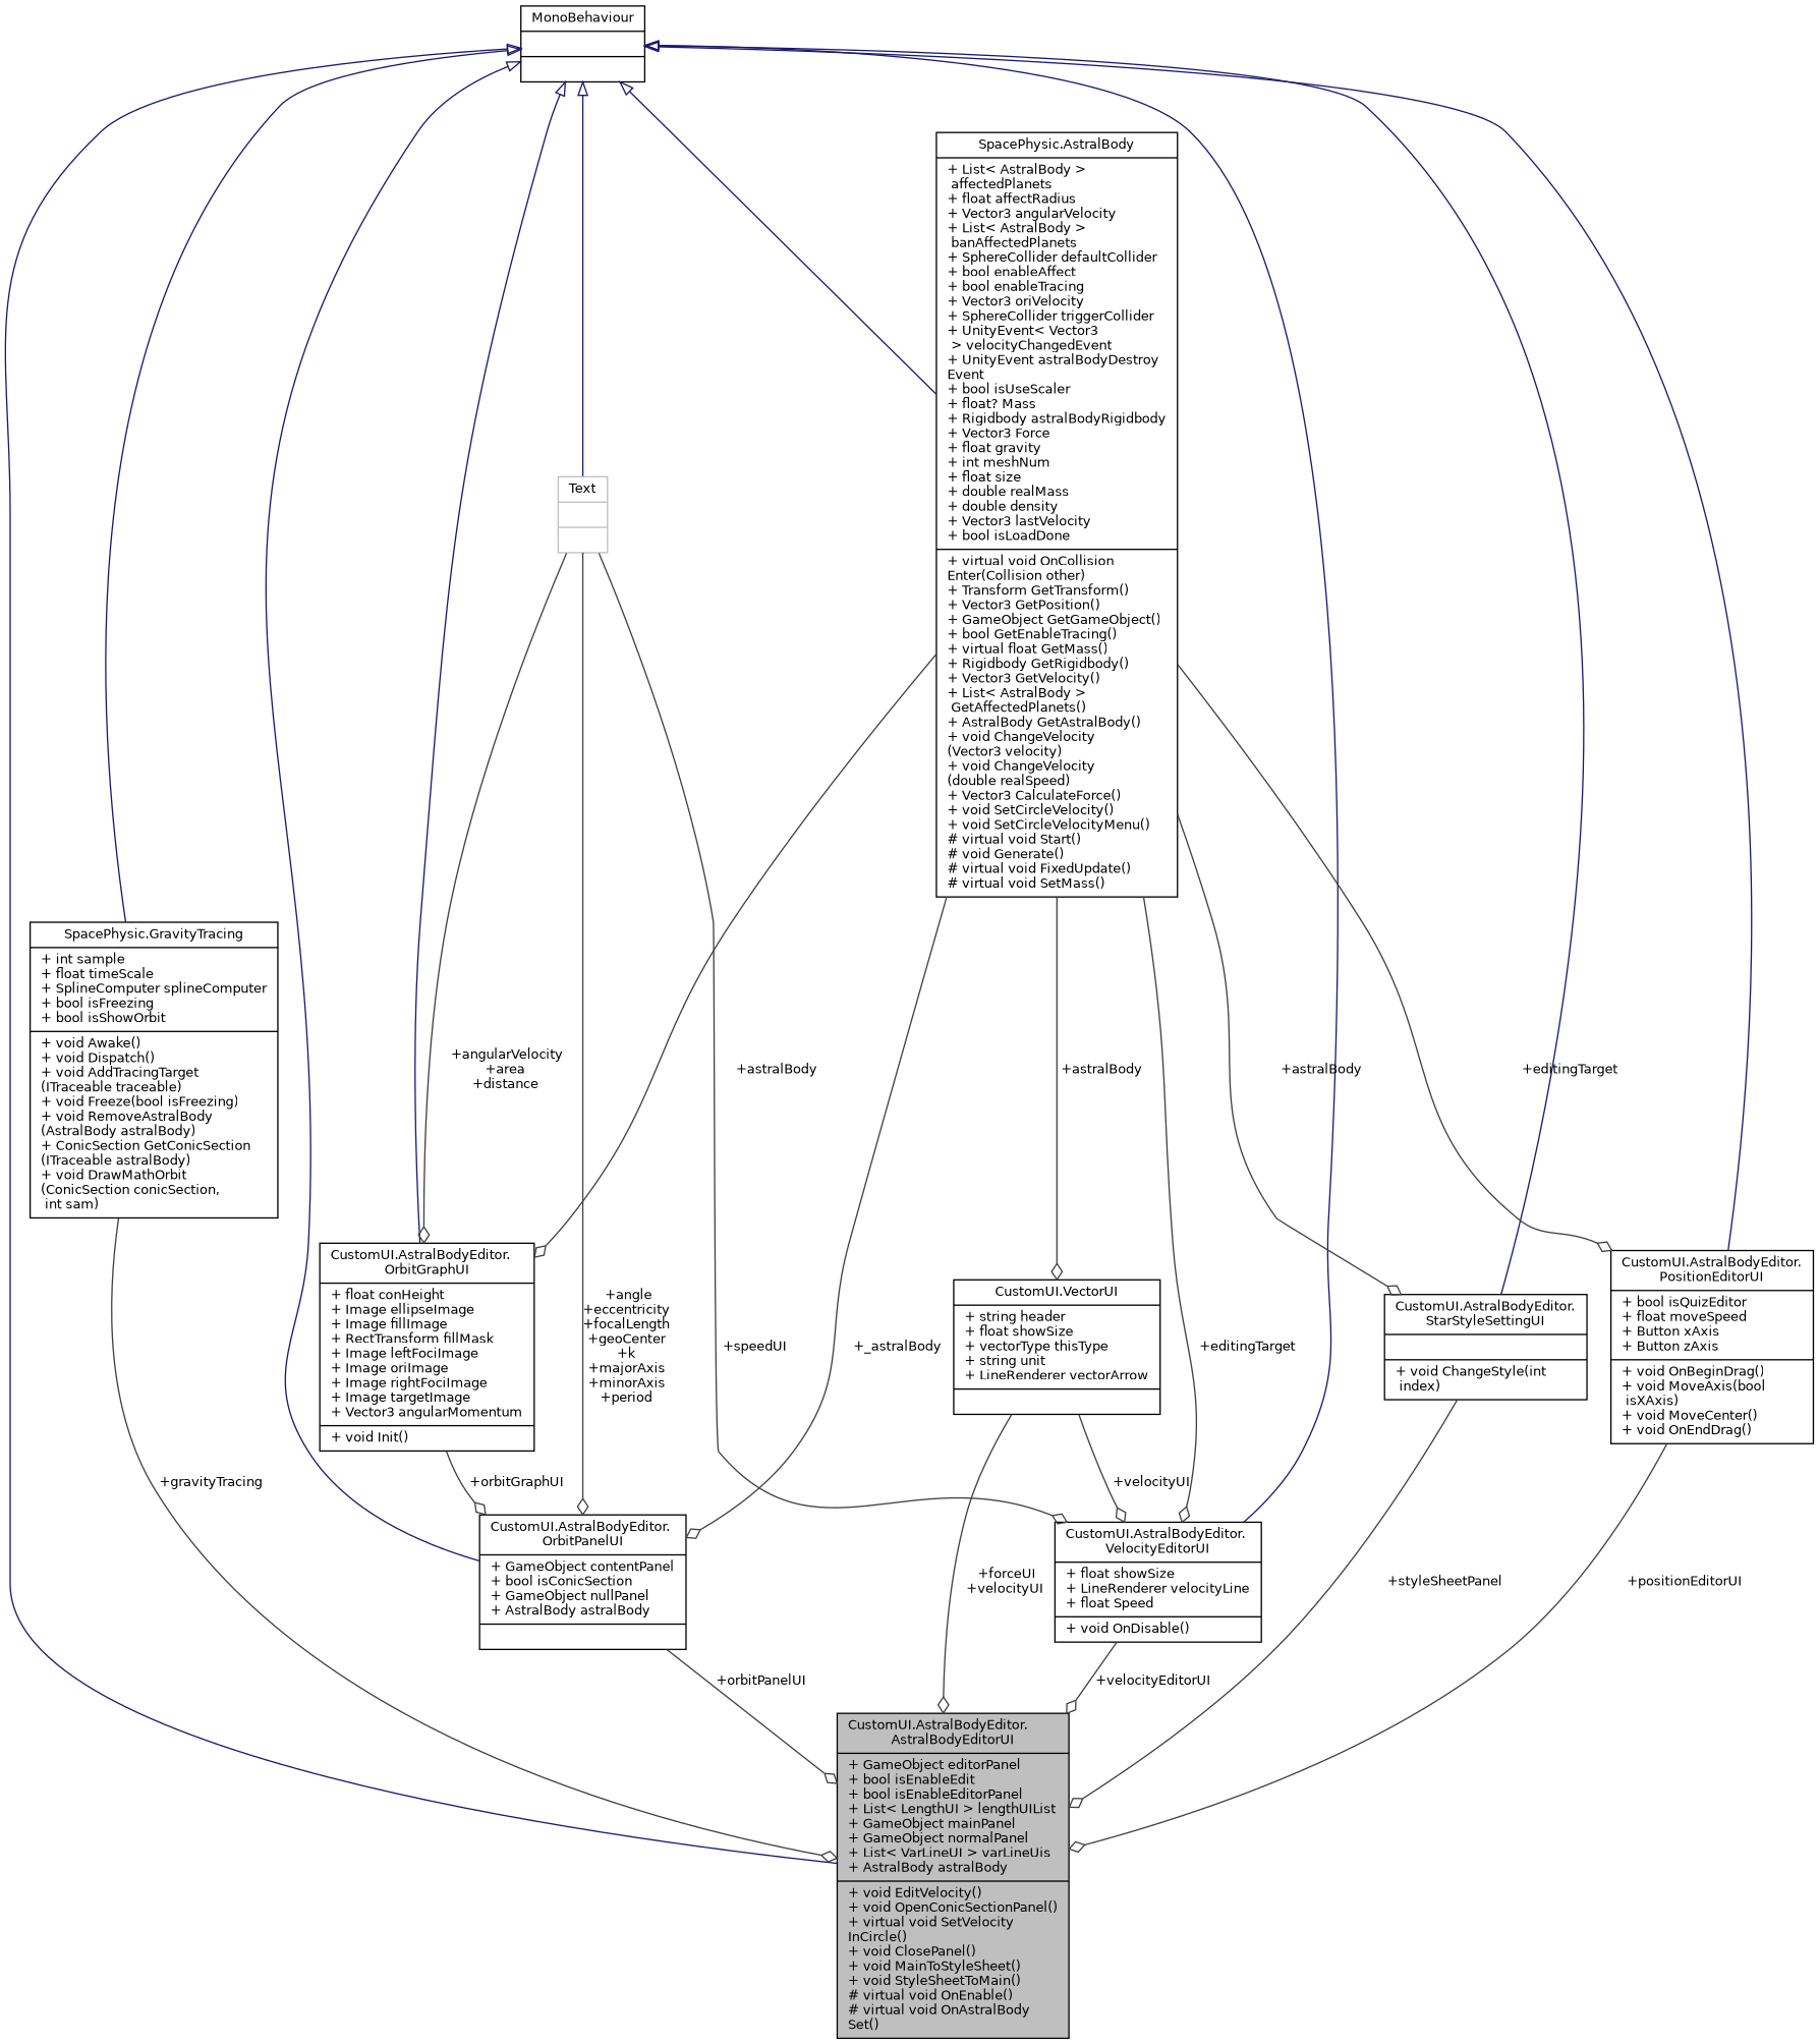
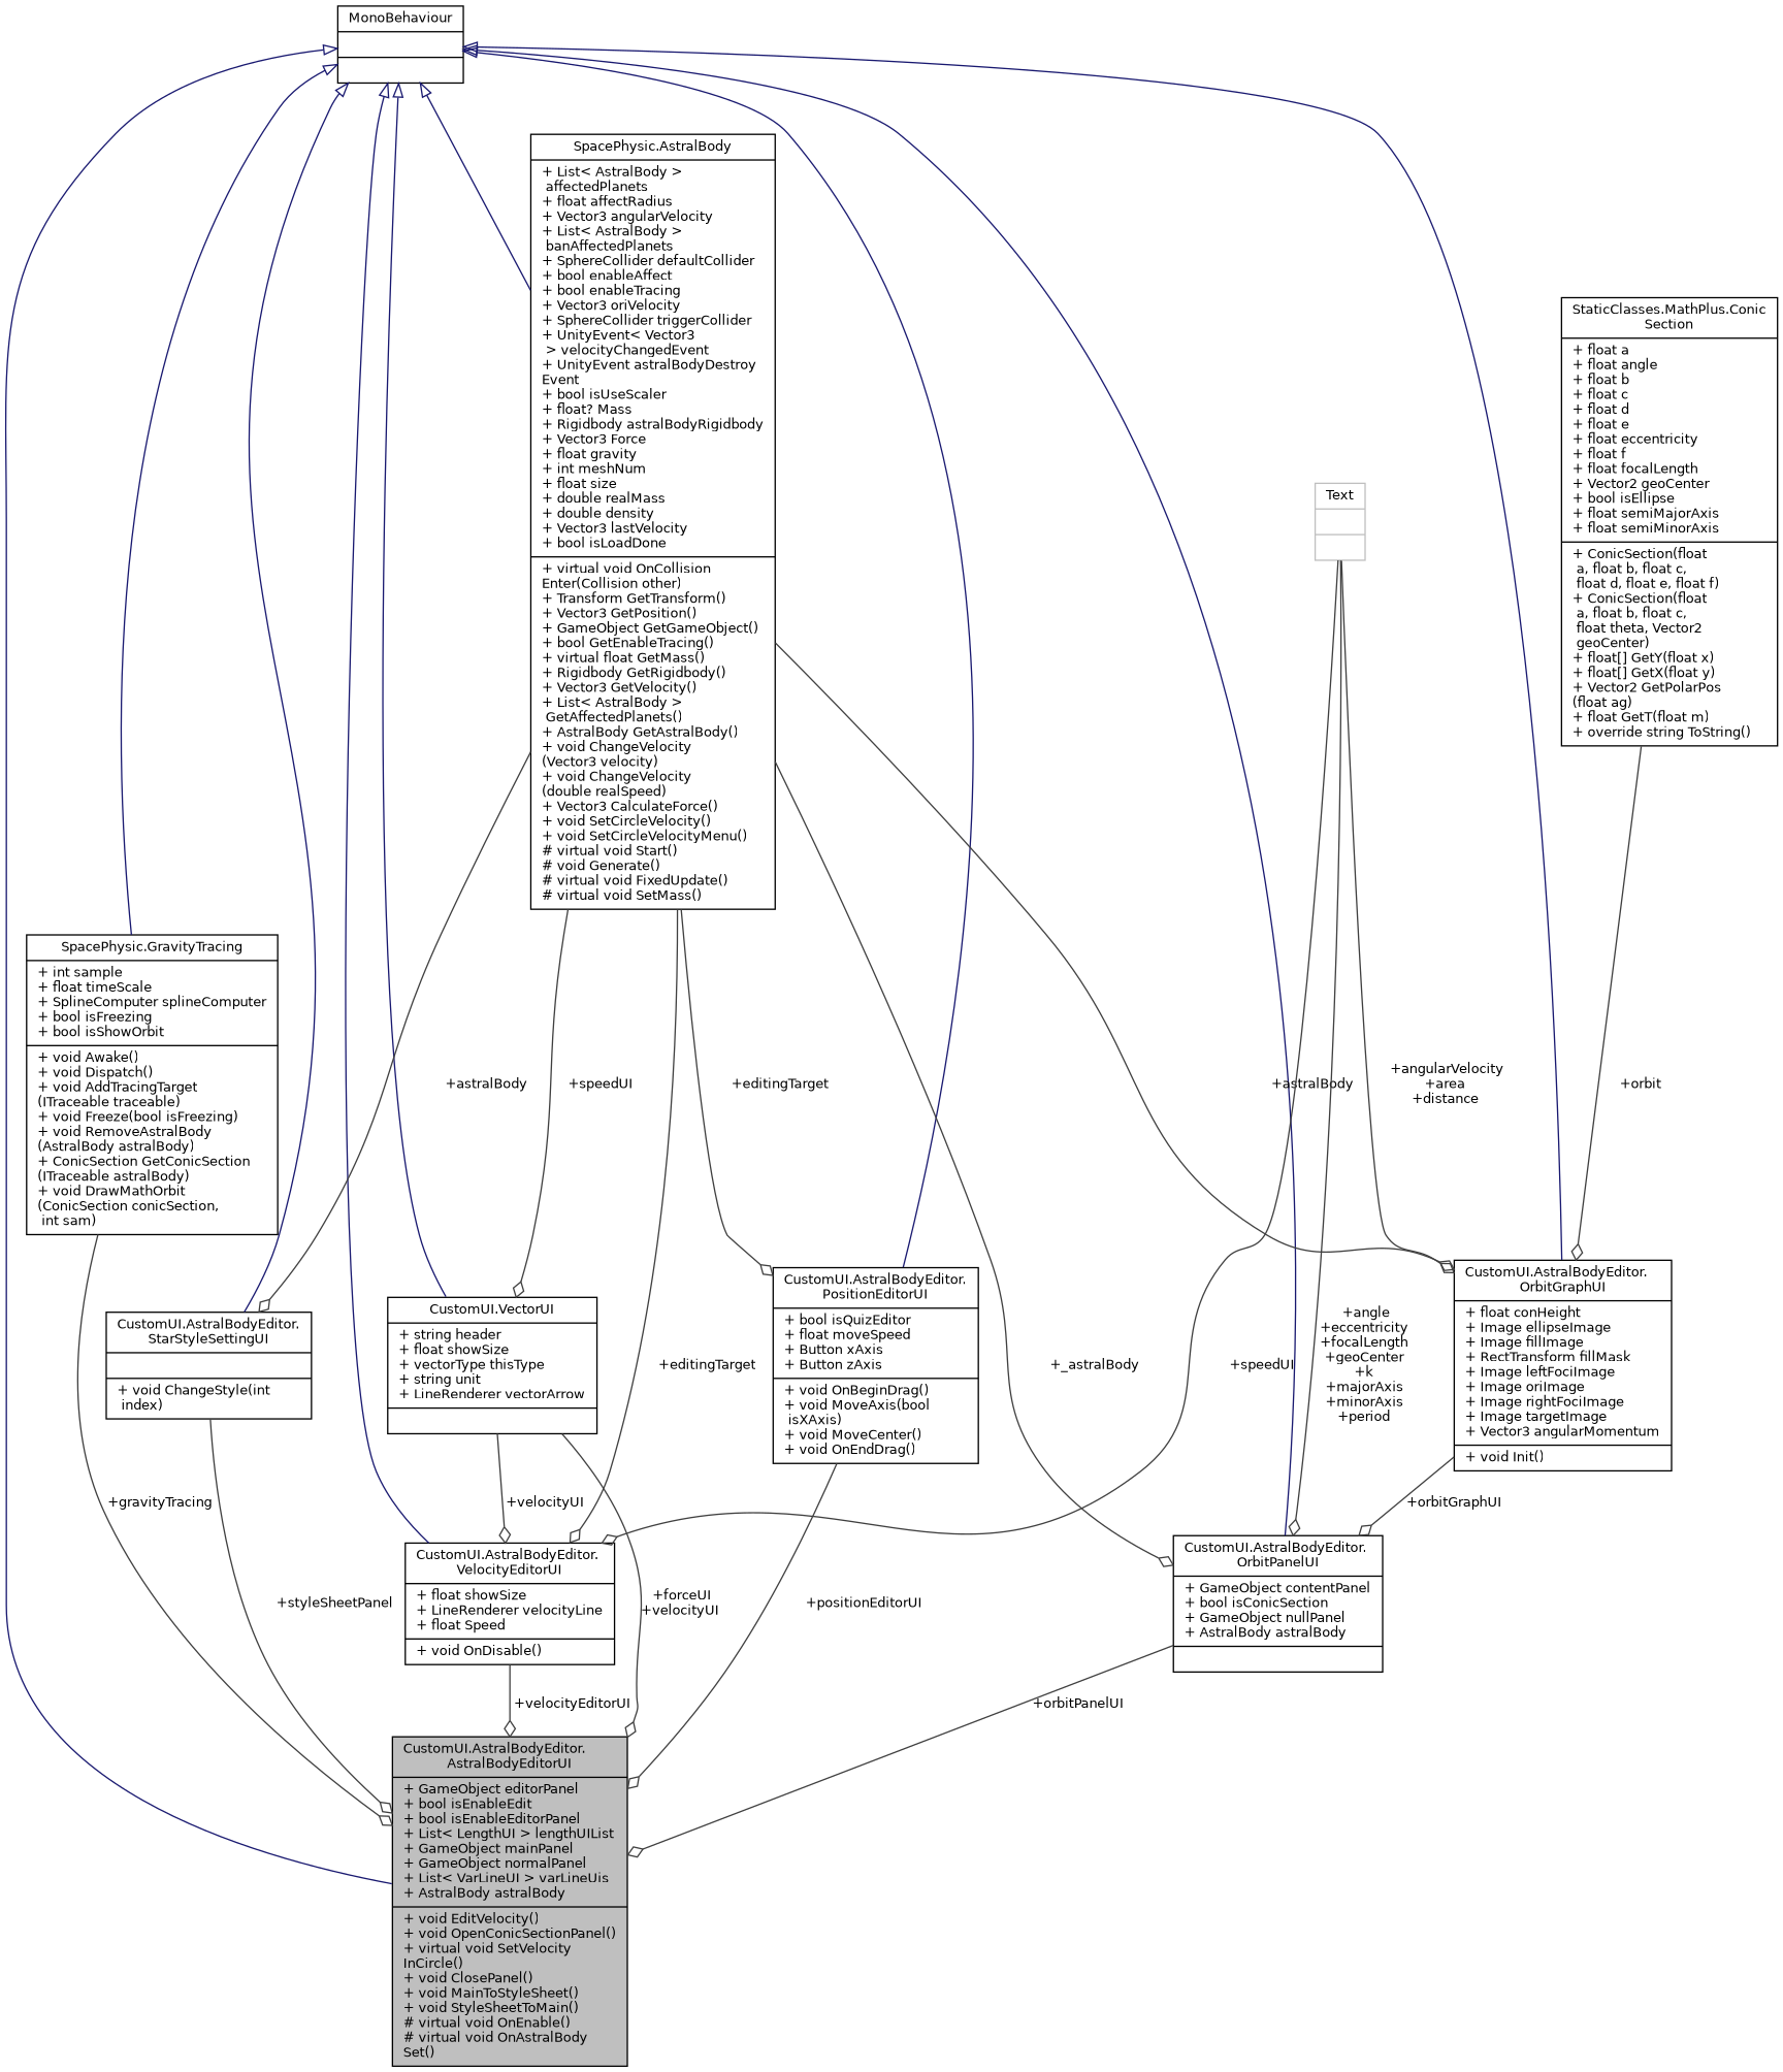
  digraph {
    node [color=black fillcolor=white fontname=Helvetica fontsize=10 shape=record style=filled]
    edge [color=grey25 fontname=Helvetica fontsize=10 labelfontname=Helvetica labelfontsize=10 style=solid arrowhead=odiamond]
    n1 [fillcolor=grey75 fontcolor=black height=0.2 label="{CustomUI.AstralBodyEditor.\lAstralBodyEditorUI\n|+ GameObject editorPanel\l+ bool isEnableEdit\l+ bool isEnableEditorPanel\l+ List\< LengthUI \> lengthUIList\l+ GameObject mainPanel\l+ GameObject normalPanel\l+ List\< VarLineUI \> varLineUis\l+ AstralBody astralBody\l|+ void EditVelocity()\l+ void OpenConicSectionPanel()\l+ virtual void SetVelocity\lInCircle()\l+ void ClosePanel()\l+ void MainToStyleSheet()\l+ void StyleSheetToMain()\l# virtual void OnEnable()\l# virtual void OnAstralBody\lSet()\l}" width=0.4]
    n2 [height=0.2 label="{MonoBehaviour\n||}" width=0.4]
    n3 [height=0.2 label="{CustomUI.VectorUI\n|+ string header\l+ float showSize\l+ vectorType thisType\l+ string unit\l+ LineRenderer vectorArrow\l|}" width=0.4]
    n4 [height=0.2 label="{SpacePhysic.AstralBody\n|+ List\< AstralBody \>\l affectedPlanets\l+ float affectRadius\l+ Vector3 angularVelocity\l+ List\< AstralBody \>\l banAffectedPlanets\l+ SphereCollider defaultCollider\l+ bool enableAffect\l+ bool enableTracing\l+ Vector3 oriVelocity\l+ SphereCollider triggerCollider\l+ UnityEvent\< Vector3\l \> velocityChangedEvent\l+ UnityEvent astralBodyDestroy\lEvent\l+ bool isUseScaler\l+ float? Mass\l+ Rigidbody astralBodyRigidbody\l+ Vector3 Force\l+ float gravity\l+ int meshNum\l+ float size\l+ double realMass\l+ double density\l+ Vector3 lastVelocity\l+ bool isLoadDone\l|+ virtual void OnCollision\lEnter(Collision other)\l+ Transform GetTransform()\l+ Vector3 GetPosition()\l+ GameObject GetGameObject()\l+ bool GetEnableTracing()\l+ virtual float GetMass()\l+ Rigidbody GetRigidbody()\l+ Vector3 GetVelocity()\l+ List\< AstralBody \>\l GetAffectedPlanets()\l+ AstralBody GetAstralBody()\l+ void ChangeVelocity\l(Vector3 velocity)\l+ void ChangeVelocity\l(double realSpeed)\l+ Vector3 CalculateForce()\l+ void SetCircleVelocity()\l+ void SetCircleVelocityMenu()\l# virtual void Start()\l# void Generate()\l# virtual void FixedUpdate()\l# virtual void SetMass()\l}" width=0.4]
    n5 [height=0.2 label="{SpacePhysic.GravityTracing\n|+ int sample\l+ float timeScale\l+ SplineComputer splineComputer\l+ bool isFreezing\l+ bool isShowOrbit\l|+ void Awake()\l+ void Dispatch()\l+ void AddTracingTarget\l(ITraceable traceable)\l+ void Freeze(bool isFreezing)\l+ void RemoveAstralBody\l(AstralBody astralBody)\l+ ConicSection GetConicSection\l(ITraceable astralBody)\l+ void DrawMathOrbit\l(ConicSection conicSection,\l int sam)\l}" width=0.4]
    n6 [height=0.2 label="{CustomUI.AstralBodyEditor.\lOrbitPanelUI\n|+ GameObject contentPanel\l+ bool isConicSection\l+ GameObject nullPanel\l+ AstralBody astralBody\l|}" width=0.4]
    n7 [height=0.2 label="{CustomUI.AstralBodyEditor.\lOrbitGraphUI\n|+ float conHeight\l+ Image ellipseImage\l+ Image fillImage\l+ RectTransform fillMask\l+ Image leftFociImage\l+ Image oriImage\l+ Image rightFociImage\l+ Image targetImage\l+ Vector3 angularMomentum\l|+ void Init()\l}" width=0.4]
    n8 [height=0.2 label="{CustomUI.AstralBodyEditor.\lStarStyleSettingUI\n||+ void ChangeStyle(int\l index)\l}" width=0.4]
    n9 [height=0.2 label="{CustomUI.AstralBodyEditor.\lVelocityEditorUI\n|+ float showSize\l+ LineRenderer velocityLine\l+ float Speed\l|+ void OnDisable()\l}" width=0.4]
    n10 [height=0.2 label="{CustomUI.AstralBodyEditor.\lPositionEditorUI\n|+ bool isQuizEditor\l+ float moveSpeed\l+ Button xAxis\l+ Button zAxis\l|+ void OnBeginDrag()\l+ void MoveAxis(bool\l isXAxis)\l+ void MoveCenter()\l+ void OnEndDrag()\l}" width=0.4]
    n11 [color=grey75 height=0.2 label="{Text\n||}" width=0.4]
+   n12 [height=0.2 label="{StaticClasses.MathPlus.Conic\lSection\n|+ float a\l+ float angle\l+ float b\l+ float c\l+ float d\l+ float e\l+ float eccentricity\l+ float f\l+ float focalLength\l+ Vector2 geoCenter\l+ bool isEllipse\l+ float semiMajorAxis\l+ float semiMinorAxis\l|+  ConicSection(float\l a, float b, float c,\l float d, float e, float f)\l+  ConicSection(float\l a, float b, float c,\l float theta, Vector2\l geoCenter)\l+ float[] GetY(float x)\l+ float[] GetX(float y)\l+ Vector2 GetPolarPos\l(float ag)\l+ float GetT(float m)\l+ override string ToString()\l}" width=0.4]
    n2 -> n1 [arrowtail=onormal color=midnightblue dir=back arrowhead=""]
-   n2 -> n11 [arrowtail=onormal color=midnightblue dir=back arrowhead=""]
+   n2 -> n3 [arrowtail=onormal color=midnightblue dir=back arrowhead=""]
    n2 -> n4 [arrowtail=onormal color=midnightblue dir=back arrowhead=""]
    n2 -> n5 [arrowtail=onormal color=midnightblue dir=back arrowhead=""]
    n2 -> n6 [arrowtail=onormal color=midnightblue dir=back arrowhead=""]
    n2 -> n7 [arrowtail=onormal color=midnightblue dir=back arrowhead=""]
    n2 -> n8 [arrowtail=onormal color=midnightblue dir=back arrowhead=""]
    n2 -> n9 [arrowtail=onormal color=midnightblue dir=back arrowhead=""]
    n2 -> n10 [arrowtail=onormal color=midnightblue dir=back arrowhead=""]
    n3 -> n1 [label=" +forceUI\n+velocityUI"]
    n3 -> n9 [label=" +velocityUI"]
-   n4 -> n3 [label=" +astralBody"]
+   n4 -> n3 [label=" +speedUI"]
    n4 -> n6 [label=" +_astralBody"]
    n4 -> n7 [label=" +astralBody"]
    n4 -> n8 [label=" +astralBody"]
    n4 -> n9 [label=" +editingTarget"]
    n4 -> n10 [label=" +editingTarget"]
    n5 -> n1 [label=" +gravityTracing"]
    n6 -> n1 [label=" +orbitPanelUI"]
    n7 -> n6 [label=" +orbitGraphUI"]
    n8 -> n1 [label=" +styleSheetPanel"]
    n9 -> n1 [label=" +velocityEditorUI"]
    n10 -> n1 [label=" +positionEditorUI"]
    n11 -> n6 [label=" +angle\n+eccentricity\n+focalLength\n+geoCenter\n+k\n+majorAxis\n+minorAxis\n+period"]
    n11 -> n7 [label=" +angularVelocity\n+area\n+distance"]
    n11 -> n9 [label=" +speedUI"]
+   n12 -> n7 [label=" +orbit"]
  }
